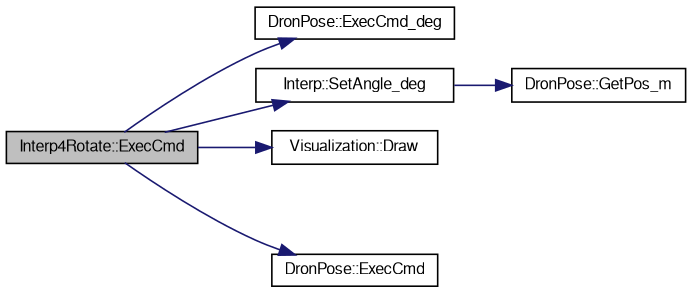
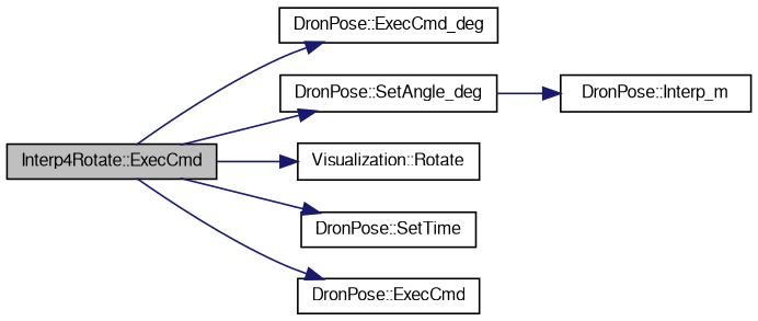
  digraph {
    rankdir=LR
    node [color=black fillcolor=white fontname=FreeSans fontsize=10 shape=record style=filled]
    edge [color=midnightblue fontname=FreeSans fontsize=10 labelfontname=FreeSans labelfontsize=10 style=solid]
    n1 [fillcolor=grey75 fontcolor=black height=0.2 label="Interp4Rotate::ExecCmd" width=0.4]
    n2 [height=0.2 label="DronPose::ExecCmd_deg" width=0.4]
-   n3 [height=0.2 label="Interp::SetAngle_deg" width=0.4]
-   n4 [height=0.2 label="Visualization::Draw" width=0.4]
+   n3 [height=0.2 label="DronPose::SetAngle_deg" width=0.4]
+   n4 [height=0.2 label="Visualization::Rotate" width=0.4]
+   n5 [height=0.2 label="DronPose::SetTime" width=0.4]
    n6 [height=0.2 label="DronPose::ExecCmd" width=0.4]
-   n7 [height=0.2 label="DronPose::GetPos_m" width=0.4]
+   n7 [height=0.2 label="DronPose::Interp_m" width=0.4]
    n1 -> n2
    n1 -> n3
    n1 -> n4
+   n1 -> n5
    n1 -> n6
    n3 -> n7
  }
